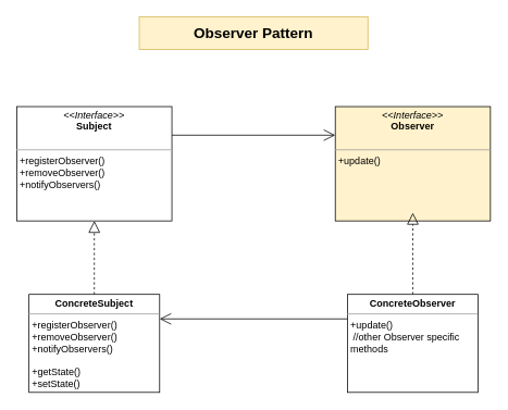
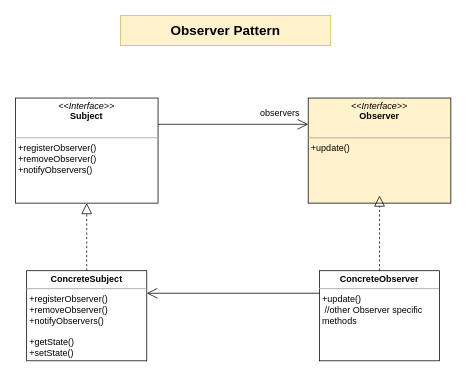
  <mxCell id="0" />
  <mxCell id="1" parent="0" />
  <mxCell id="2" value="&lt;p style=&quot;margin: 0px ; margin-top: 4px ; text-align: center&quot;&gt;&lt;i&gt;&amp;lt;&amp;lt;Interface&amp;gt;&amp;gt;&lt;/i&gt;&lt;br&gt;&lt;b&gt;Subject&lt;/b&gt;&lt;/p&gt;&lt;p style=&quot;margin: 0px ; margin-left: 4px&quot;&gt;&lt;br&gt;&lt;/p&gt;&lt;hr size=&quot;1&quot;&gt;&lt;p style=&quot;margin: 0px ; margin-left: 4px&quot;&gt;+registerObserver()&lt;br&gt;&lt;/p&gt;&lt;p style=&quot;margin: 0px ; margin-left: 4px&quot;&gt;+removeObserver()&lt;/p&gt;&lt;p style=&quot;margin: 0px ; margin-left: 4px&quot;&gt;+notifyObservers()&lt;/p&gt;" style="verticalAlign=top;align=left;overflow=fill;fontSize=12;fontFamily=Helvetica;html=1;" vertex="1" parent="1"><mxGeometry x="20" y="130" width="190" height="140" as="geometry" /></mxCell>
- <mxCell id="3" value="Observer Pattern" style="text;html=1;strokeColor=#d6b656;fillColor=#fff2cc;align=center;verticalAlign=middle;whiteSpace=wrap;rounded=0;fontSize=18;fontStyle=1" vertex="1" parent="1"><mxGeometry x="170" y="20" width="280" height="40" as="geometry" /></mxCell>
+ <mxCell id="3" value="Observer Pattern" style="text;html=1;strokeColor=#d6b656;fillColor=#fff2cc;align=center;verticalAlign=middle;whiteSpace=wrap;rounded=0;fontSize=18;fontStyle=1" vertex="1" parent="1"><mxGeometry x="160" y="20" width="280" height="40" as="geometry" /></mxCell>
  <mxCell id="4" value="&lt;p style=&quot;margin: 0px ; margin-top: 4px ; text-align: center&quot;&gt;&lt;i&gt;&amp;lt;&amp;lt;Interface&amp;gt;&amp;gt;&lt;/i&gt;&lt;br&gt;&lt;b&gt;Observer&lt;/b&gt;&lt;/p&gt;&lt;p style=&quot;margin: 0px ; margin-left: 4px&quot;&gt;&lt;br&gt;&lt;/p&gt;&lt;hr size=&quot;1&quot;&gt;&lt;p style=&quot;margin: 0px ; margin-left: 4px&quot;&gt;+update()&lt;/p&gt;" style="verticalAlign=top;align=left;overflow=fill;fontSize=12;fontFamily=Helvetica;html=1;fillColor=#fff2cc;" vertex="1" parent="1"><mxGeometry x="410" y="130" width="190" height="140" as="geometry" /></mxCell>
  <mxCell id="5" value="" style="endArrow=open;endFill=1;endSize=12;html=1;exitX=1;exitY=0.25;exitDx=0;exitDy=0;entryX=0;entryY=0.25;entryDx=0;entryDy=0;" edge="1" parent="1" source="2" target="4"><mxGeometry width="160" relative="1" as="geometry"><mxPoint x="220" y="230" as="sourcePoint" /><mxPoint x="380" y="230" as="targetPoint" /></mxGeometry></mxCell>
+ <mxCell id="6" value="observers" style="text;html=1;align=center;verticalAlign=middle;resizable=0;points=[];autosize=1;strokeColor=none;" vertex="1" parent="1"><mxGeometry x="337" y="140" width="70" height="20" as="geometry" /></mxCell>
  <mxCell id="7" value="" style="endArrow=block;dashed=1;endFill=0;endSize=12;html=1;entryX=0.5;entryY=1;entryDx=0;entryDy=0;exitX=0.5;exitY=0;exitDx=0;exitDy=0;" edge="1" parent="1" source="8" target="2"><mxGeometry width="160" relative="1" as="geometry"><mxPoint x="62.5" y="440" as="sourcePoint" /><mxPoint x="210" y="350" as="targetPoint" /></mxGeometry></mxCell>
  <mxCell id="8" value="&lt;p style=&quot;margin: 0px ; margin-top: 4px ; text-align: center&quot;&gt;&lt;b&gt;ConcreteSubject&lt;/b&gt;&lt;/p&gt;&lt;hr size=&quot;1&quot;&gt;&lt;p style=&quot;margin: 0px ; margin-left: 4px&quot;&gt;&lt;/p&gt;&lt;p style=&quot;margin: 0px ; margin-left: 4px&quot;&gt;+registerObserver()&lt;/p&gt;&lt;p style=&quot;margin: 0px ; margin-left: 4px&quot;&gt;+removeObserver()&lt;/p&gt;&lt;p style=&quot;margin: 0px ; margin-left: 4px&quot;&gt;+notifyObservers()&lt;/p&gt;&lt;p style=&quot;margin: 0px ; margin-left: 4px&quot;&gt;&lt;br&gt;&lt;/p&gt;&lt;p style=&quot;margin: 0px ; margin-left: 4px&quot;&gt;+getState()&lt;/p&gt;&lt;p style=&quot;margin: 0px ; margin-left: 4px&quot;&gt;+setState()&lt;/p&gt;" style="verticalAlign=top;align=left;overflow=fill;fontSize=12;fontFamily=Helvetica;html=1;" vertex="1" parent="1"><mxGeometry x="35" y="360" width="160" height="120" as="geometry" /></mxCell>
  <mxCell id="9" value="" style="endArrow=block;dashed=1;endFill=0;endSize=12;html=1;exitX=0.5;exitY=0;exitDx=0;exitDy=0;" edge="1" parent="1" source="10"><mxGeometry width="160" relative="1" as="geometry"><mxPoint x="452.5" y="440" as="sourcePoint" /><mxPoint x="505" y="260" as="targetPoint" /></mxGeometry></mxCell>
  <mxCell id="10" value="&lt;p style=&quot;margin: 0px ; margin-top: 4px ; text-align: center&quot;&gt;&lt;b&gt;ConcreteObserver&lt;/b&gt;&lt;/p&gt;&lt;hr size=&quot;1&quot;&gt;&lt;p style=&quot;margin: 0px ; margin-left: 4px&quot;&gt;&lt;/p&gt;&lt;p style=&quot;margin: 0px ; margin-left: 4px&quot;&gt;+update()&lt;/p&gt;&lt;p style=&quot;margin: 0px ; margin-left: 4px&quot;&gt;&amp;nbsp;//other Observer specific&amp;nbsp;&lt;/p&gt;&lt;p style=&quot;margin: 0px ; margin-left: 4px&quot;&gt;methods&lt;/p&gt;" style="verticalAlign=top;align=left;overflow=fill;fontSize=12;fontFamily=Helvetica;html=1;" vertex="1" parent="1"><mxGeometry x="425" y="360" width="160" height="120" as="geometry" /></mxCell>
  <mxCell id="11" value="" style="endArrow=open;endFill=1;endSize=12;html=1;exitX=0;exitY=0.25;exitDx=0;exitDy=0;entryX=1;entryY=0.25;entryDx=0;entryDy=0;" edge="1" parent="1" source="10" target="8"><mxGeometry width="160" relative="1" as="geometry"><mxPoint x="220" y="175" as="sourcePoint" /><mxPoint x="420" y="175" as="targetPoint" /></mxGeometry></mxCell>
